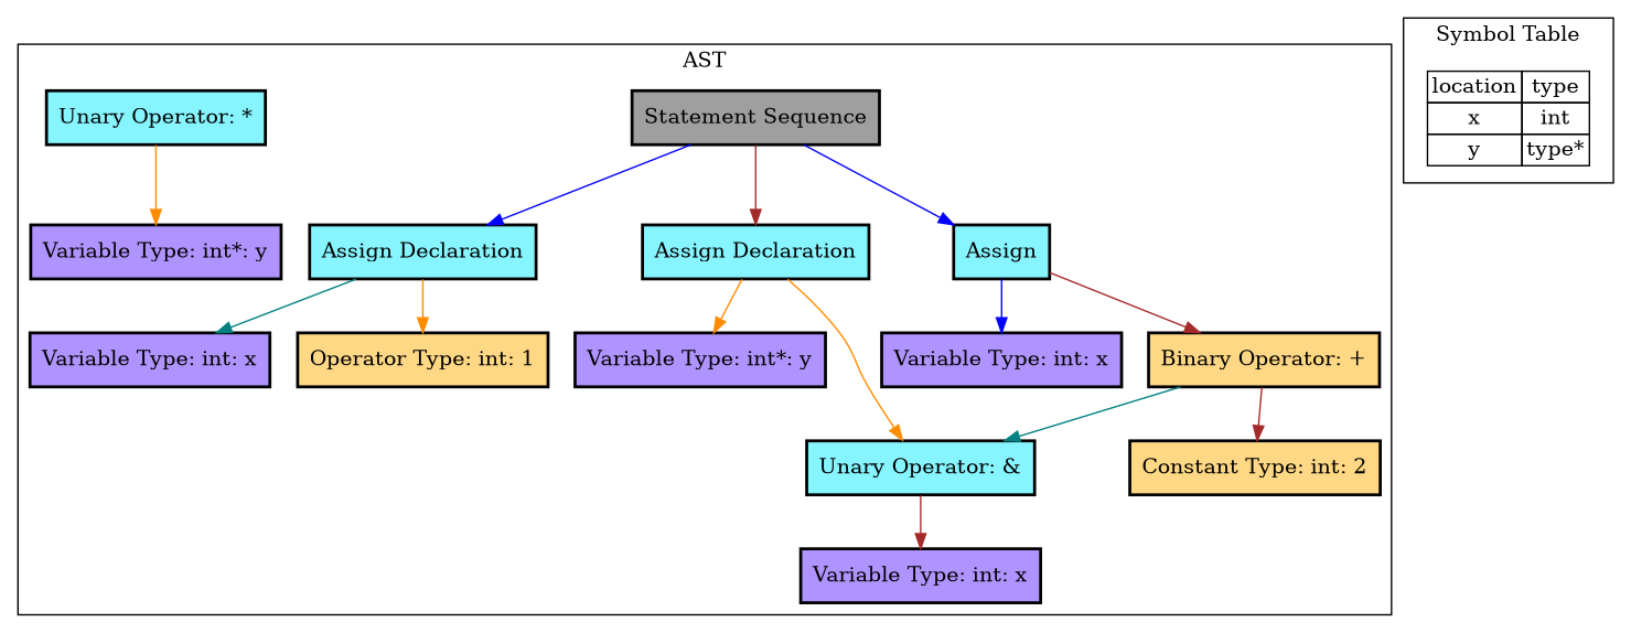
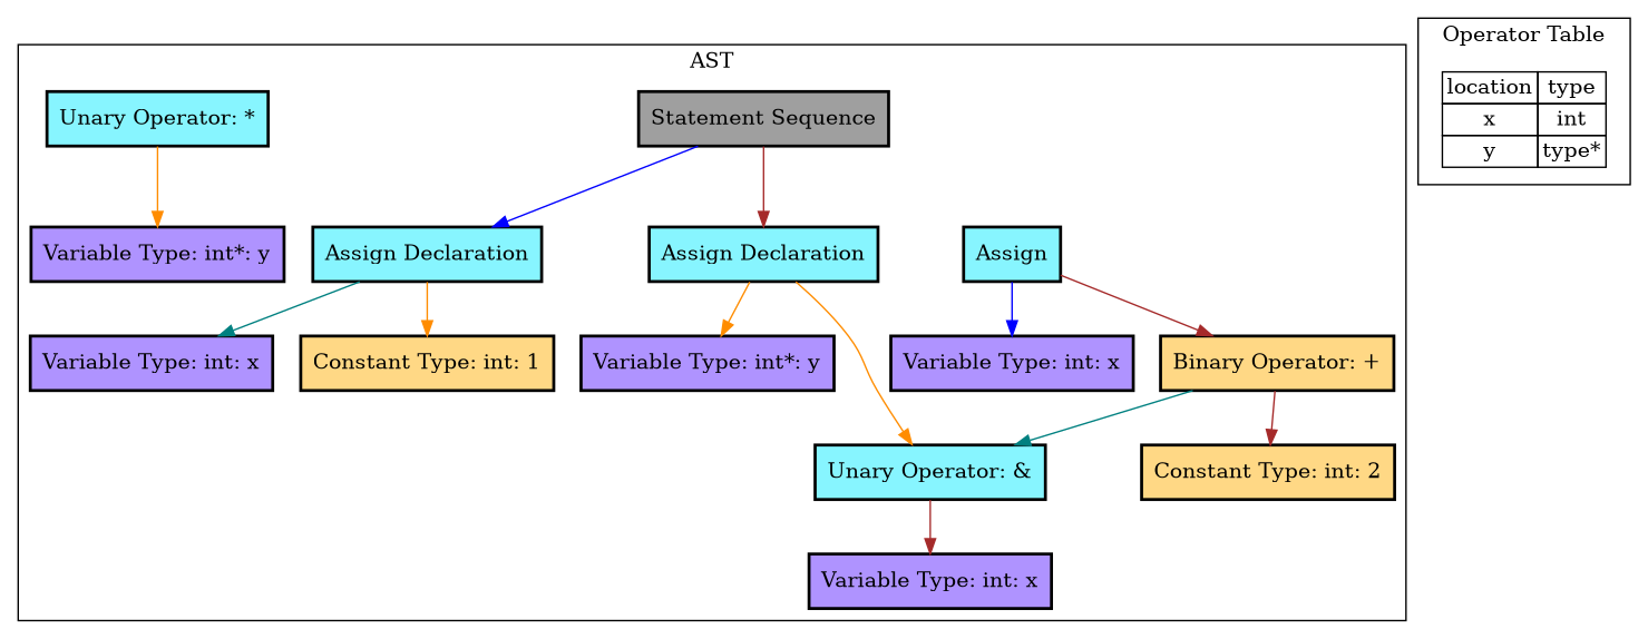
  digraph {
    node [fillcolor="#87f5ff" penwidth=2 shape=rectangle style=filled]
    edge [color=brown]
    n1 [fillcolor="#9f9f9f" label="Statement Sequence"]
    n2 [label="Assign Declaration"]
    n3 [label="Assign Declaration"]
    n4 [label=Assign]
    n5 [fillcolor="#af93ff" label="Variable Type: int: x"]
-   n6 [fillcolor="#FFD885" label="Operator Type: int: 1"]
+   n6 [fillcolor="#FFD885" label="Constant Type: int: 1"]
    n7 [fillcolor="#af93ff" label="Variable Type: int*: y"]
    n8 [label="Unary Operator: &"]
    n9 [fillcolor="#af93ff" label="Variable Type: int: x"]
    n10 [fillcolor="#af93ff" label="Variable Type: int: x"]
    n11 [fillcolor="#FFD885" label="Binary Operator: +"]
    n12 [fillcolor="#FFD885" label="Constant Type: int: 2"]
    n13 [label="Unary Operator: *"]
    n14 [fillcolor="#af93ff" label="Variable Type: int*: y"]
    n15 [label=< 				<table border='0' cellborder='1' cellspacing='0'> 					<tr><td>location</td><td>type</td></tr> 						<tr><td>x</td><td>int</td></tr> 						<tr><td>y</td><td>type*</td></tr> 				</table> 			> shape=plaintext fillcolor="" penwidth="" style=""]
    subgraph cluster_1 {
      label=AST
      n1
      n2
      n3
      n4
      n5
      n6
      n7
      n8
      n9
      n10
      n11
      n12
      n13
      n14
    }
    subgraph cluster_2 {
-     label="Symbol Table"
+     label="Operator Table"
      n15
    }
    n1 -> n2 [color=blue]
    n1 -> n3
-   n1 -> n4 [color=blue]
    n2 -> n5 [color=teal]
    n2 -> n6 [color=darkorange]
    n3 -> n7 [color=darkorange]
    n3 -> n8 [color=darkorange]
    n4 -> n10 [color=blue]
    n4 -> n11
    n8 -> n9
    n11 -> n8 [color=teal]
    n11 -> n12
    n13 -> n14 [color=darkorange]
  }
